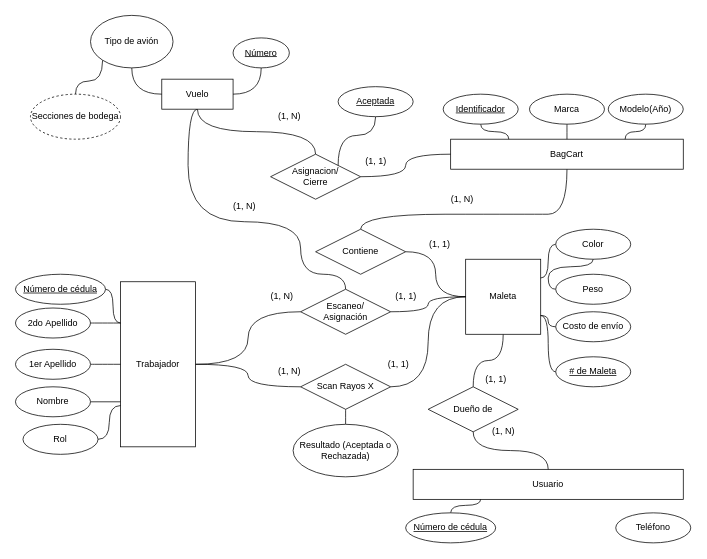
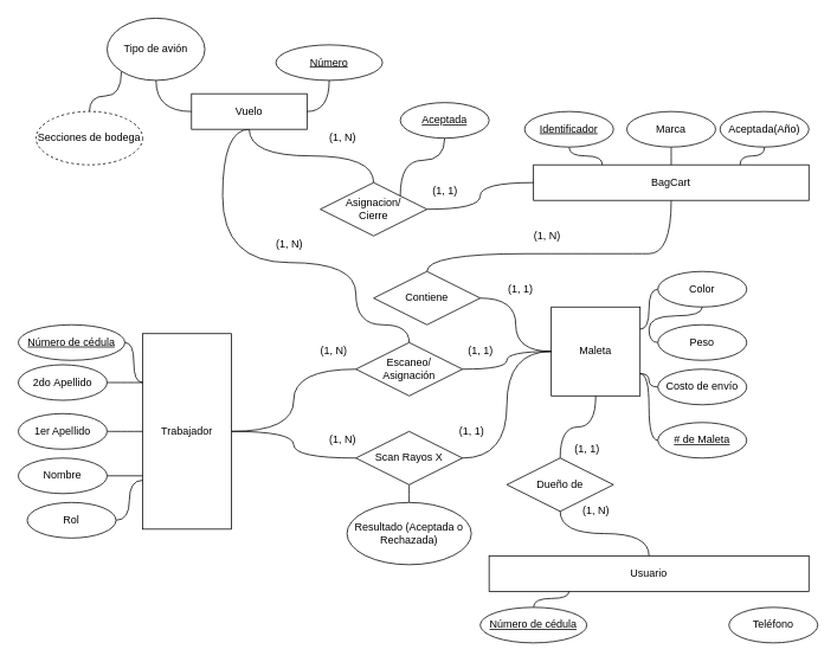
  <mxCell id="0" />
  <mxCell id="1" parent="0" />
  <mxCell id="2" style="edgeStyle=orthogonalEdgeStyle;html=1;exitX=1;exitY=0.5;exitDx=0;exitDy=0;entryX=0;entryY=0.5;entryDx=0;entryDy=0;endArrow=none;endFill=0;curved=1;" edge="1" parent="1" source="3" target="53"><mxGeometry relative="1" as="geometry" /></mxCell>
  <mxCell id="3" value="Trabajador" style="whiteSpace=wrap;html=1;align=center;" parent="1" vertex="1"><mxGeometry x="160" y="375" width="100" height="220" as="geometry" /></mxCell>
  <mxCell id="4" style="edgeStyle=orthogonalEdgeStyle;curved=1;html=1;exitX=1;exitY=0.5;exitDx=0;exitDy=0;endArrow=none;endFill=0;" parent="1" source="5" edge="1"><mxGeometry relative="1" as="geometry"><mxPoint x="160" y="535" as="targetPoint" /></mxGeometry></mxCell>
  <mxCell id="5" value="Nombre" style="ellipse;whiteSpace=wrap;html=1;align=center;" parent="1" vertex="1"><mxGeometry x="20" y="515" width="100" height="40" as="geometry" /></mxCell>
  <mxCell id="6" style="edgeStyle=orthogonalEdgeStyle;curved=1;html=1;exitX=1;exitY=0.5;exitDx=0;exitDy=0;entryX=0;entryY=0.5;entryDx=0;entryDy=0;endArrow=none;endFill=0;" parent="1" source="7" target="3" edge="1"><mxGeometry relative="1" as="geometry" /></mxCell>
  <mxCell id="7" value="1er Apellido" style="ellipse;whiteSpace=wrap;html=1;align=center;" parent="1" vertex="1"><mxGeometry x="20" y="465" width="100" height="40" as="geometry" /></mxCell>
  <mxCell id="8" style="edgeStyle=orthogonalEdgeStyle;curved=1;html=1;exitX=1;exitY=0.5;exitDx=0;exitDy=0;entryX=0;entryY=0.25;entryDx=0;entryDy=0;endArrow=none;endFill=0;" parent="1" source="9" target="3" edge="1"><mxGeometry relative="1" as="geometry" /></mxCell>
  <mxCell id="9" value="2do&amp;nbsp;Apellido" style="ellipse;whiteSpace=wrap;html=1;align=center;" parent="1" vertex="1"><mxGeometry x="20" y="410" width="100" height="40" as="geometry" /></mxCell>
  <mxCell id="10" style="edgeStyle=orthogonalEdgeStyle;curved=1;html=1;exitX=1;exitY=0.5;exitDx=0;exitDy=0;entryX=0;entryY=0.25;entryDx=0;entryDy=0;endArrow=none;endFill=0;" parent="1" source="11" target="3" edge="1"><mxGeometry relative="1" as="geometry" /></mxCell>
  <mxCell id="11" value="Número de cédula" style="ellipse;whiteSpace=wrap;html=1;align=center;fontStyle=4;" parent="1" vertex="1"><mxGeometry x="20" y="365" width="120" height="40" as="geometry" /></mxCell>
  <mxCell id="12" style="edgeStyle=orthogonalEdgeStyle;curved=1;html=1;exitX=1;exitY=0.5;exitDx=0;exitDy=0;entryX=0;entryY=0.75;entryDx=0;entryDy=0;endArrow=none;endFill=0;" parent="1" source="13" target="3" edge="1"><mxGeometry relative="1" as="geometry" /></mxCell>
  <mxCell id="13" value="Rol" style="ellipse;whiteSpace=wrap;html=1;align=center;" parent="1" vertex="1"><mxGeometry x="30" y="565" width="100" height="40" as="geometry" /></mxCell>
  <mxCell id="14" style="edgeStyle=orthogonalEdgeStyle;curved=1;html=1;exitX=0.5;exitY=1;exitDx=0;exitDy=0;entryX=0.5;entryY=0;entryDx=0;entryDy=0;endArrow=none;endFill=0;" parent="1" source="15" target="29" edge="1"><mxGeometry relative="1" as="geometry" /></mxCell>
  <mxCell id="15" value="Maleta" style="whiteSpace=wrap;html=1;align=center;" parent="1" vertex="1"><mxGeometry x="620" y="345" width="100" height="100" as="geometry" /></mxCell>
  <mxCell id="16" style="edgeStyle=orthogonalEdgeStyle;curved=1;html=1;exitX=0;exitY=0.5;exitDx=0;exitDy=0;entryX=1;entryY=0.75;entryDx=0;entryDy=0;endArrow=none;endFill=0;" parent="1" source="17" target="15" edge="1"><mxGeometry relative="1" as="geometry" /></mxCell>
  <mxCell id="17" value="# de Maleta" style="ellipse;whiteSpace=wrap;html=1;align=center;fontStyle=4;" parent="1" vertex="1"><mxGeometry x="740" y="475" width="100" height="40" as="geometry" /></mxCell>
  <mxCell id="18" style="edgeStyle=orthogonalEdgeStyle;curved=1;html=1;exitX=0;exitY=0.5;exitDx=0;exitDy=0;entryX=1;entryY=0.75;entryDx=0;entryDy=0;endArrow=none;endFill=0;" parent="1" source="19" target="15" edge="1"><mxGeometry relative="1" as="geometry" /></mxCell>
  <mxCell id="19" value="Costo de envío" style="ellipse;whiteSpace=wrap;html=1;align=center;" parent="1" vertex="1"><mxGeometry x="740" y="415" width="100" height="40" as="geometry" /></mxCell>
  <mxCell id="20" style="edgeStyle=orthogonalEdgeStyle;curved=1;html=1;exitX=0;exitY=0.5;exitDx=0;exitDy=0;entryX=1;entryY=0.25;entryDx=0;entryDy=0;endArrow=none;endFill=0;" parent="1" source="21" target="15" edge="1"><mxGeometry relative="1" as="geometry" /></mxCell>
  <mxCell id="21" value="Color" style="ellipse;whiteSpace=wrap;html=1;align=center;" parent="1" vertex="1"><mxGeometry x="740" y="305" width="100" height="40" as="geometry" /></mxCell>
  <mxCell id="22" style="edgeStyle=orthogonalEdgeStyle;curved=1;html=1;exitX=0;exitY=0.5;exitDx=0;exitDy=0;endArrow=none;endFill=0;" parent="1" source="23" target="21" edge="1"><mxGeometry relative="1" as="geometry" /></mxCell>
  <mxCell id="23" value="Peso" style="ellipse;whiteSpace=wrap;html=1;align=center;" parent="1" vertex="1"><mxGeometry x="740" y="365" width="100" height="40" as="geometry" /></mxCell>
  <mxCell id="24" value="Usuario" style="whiteSpace=wrap;html=1;align=center;" parent="1" vertex="1"><mxGeometry x="550" y="625" width="360" height="40" as="geometry" /></mxCell>
  <mxCell id="25" style="edgeStyle=orthogonalEdgeStyle;curved=1;html=1;exitX=0.5;exitY=0;exitDx=0;exitDy=0;entryX=0.25;entryY=1;entryDx=0;entryDy=0;endArrow=none;endFill=0;" parent="1" source="26" target="24" edge="1"><mxGeometry relative="1" as="geometry" /></mxCell>
  <mxCell id="26" value="Número de cédula" style="ellipse;whiteSpace=wrap;html=1;align=center;fontStyle=4;" parent="1" vertex="1"><mxGeometry x="540" y="683" width="120" height="40" as="geometry" /></mxCell>
  <mxCell id="27" value="Teléfono" style="ellipse;whiteSpace=wrap;html=1;align=center;" parent="1" vertex="1"><mxGeometry x="820" y="683" width="100" height="40" as="geometry" /></mxCell>
  <mxCell id="28" style="edgeStyle=orthogonalEdgeStyle;html=1;exitX=0.5;exitY=1;exitDx=0;exitDy=0;entryX=0.5;entryY=0;entryDx=0;entryDy=0;endArrow=none;endFill=0;curved=1;" parent="1" source="29" target="24" edge="1"><mxGeometry relative="1" as="geometry" /></mxCell>
  <mxCell id="29" value="Dueño de" style="shape=rhombus;perimeter=rhombusPerimeter;whiteSpace=wrap;html=1;align=center;" parent="1" vertex="1"><mxGeometry x="570" y="515" width="120" height="60" as="geometry" /></mxCell>
  <mxCell id="30" style="edgeStyle=orthogonalEdgeStyle;curved=1;html=1;exitX=0.5;exitY=1;exitDx=0;exitDy=0;entryX=0.5;entryY=0;entryDx=0;entryDy=0;endArrow=none;endFill=0;" parent="1" source="31" target="39" edge="1"><mxGeometry relative="1" as="geometry"><Array as="points"><mxPoint x="705" y="285" /><mxPoint x="500" y="285" /></Array></mxGeometry></mxCell>
  <mxCell id="31" value="BagCart" style="whiteSpace=wrap;html=1;align=center;" parent="1" vertex="1"><mxGeometry x="600" y="185" width="310" height="40" as="geometry" /></mxCell>
  <mxCell id="32" style="edgeStyle=orthogonalEdgeStyle;curved=1;html=1;exitX=0.5;exitY=1;exitDx=0;exitDy=0;entryX=0.25;entryY=0;entryDx=0;entryDy=0;endArrow=none;endFill=0;" parent="1" source="33" target="31" edge="1"><mxGeometry relative="1" as="geometry" /></mxCell>
  <mxCell id="33" value="Identificador" style="ellipse;whiteSpace=wrap;html=1;align=center;fontStyle=4;" parent="1" vertex="1"><mxGeometry x="590" y="125" width="100" height="40" as="geometry" /></mxCell>
  <mxCell id="34" style="edgeStyle=orthogonalEdgeStyle;curved=1;html=1;exitX=0.5;exitY=1;exitDx=0;exitDy=0;entryX=0.5;entryY=0;entryDx=0;entryDy=0;endArrow=none;endFill=0;" parent="1" source="35" target="31" edge="1"><mxGeometry relative="1" as="geometry" /></mxCell>
  <mxCell id="35" value="Marca" style="ellipse;whiteSpace=wrap;html=1;align=center;" parent="1" vertex="1"><mxGeometry x="705" y="125" width="100" height="40" as="geometry" /></mxCell>
  <mxCell id="36" style="edgeStyle=orthogonalEdgeStyle;curved=1;html=1;exitX=0.5;exitY=1;exitDx=0;exitDy=0;entryX=0.75;entryY=0;entryDx=0;entryDy=0;endArrow=none;endFill=0;" parent="1" source="37" target="31" edge="1"><mxGeometry relative="1" as="geometry" /></mxCell>
- <mxCell id="37" value="Modelo(Año)" style="ellipse;whiteSpace=wrap;html=1;align=center;" parent="1" vertex="1"><mxGeometry x="810" y="125" width="100" height="40" as="geometry" /></mxCell>
+ <mxCell id="37" value="Aceptada(Año)" style="ellipse;whiteSpace=wrap;html=1;align=center;" parent="1" vertex="1"><mxGeometry x="810" y="125" width="100" height="40" as="geometry" /></mxCell>
  <mxCell id="38" style="edgeStyle=orthogonalEdgeStyle;curved=1;html=1;exitX=1;exitY=0.5;exitDx=0;exitDy=0;entryX=0;entryY=0.5;entryDx=0;entryDy=0;endArrow=none;endFill=0;" parent="1" source="39" target="15" edge="1"><mxGeometry relative="1" as="geometry" /></mxCell>
  <mxCell id="39" value="Contiene" style="shape=rhombus;perimeter=rhombusPerimeter;whiteSpace=wrap;html=1;align=center;" parent="1" vertex="1"><mxGeometry x="420" y="305" width="120" height="60" as="geometry" /></mxCell>
  <mxCell id="40" style="edgeStyle=orthogonalEdgeStyle;curved=1;html=1;exitX=0.5;exitY=1;exitDx=0;exitDy=0;entryX=0.5;entryY=0;entryDx=0;entryDy=0;endArrow=none;endFill=0;" parent="1" source="42" target="44" edge="1"><mxGeometry relative="1" as="geometry" /></mxCell>
  <mxCell id="41" style="edgeStyle=orthogonalEdgeStyle;html=1;exitX=0.5;exitY=1;exitDx=0;exitDy=0;entryX=0.5;entryY=0;entryDx=0;entryDy=0;endArrow=none;endFill=0;curved=1;" edge="1" parent="1" source="42" target="57"><mxGeometry relative="1" as="geometry"><Array as="points"><mxPoint x="250" y="145" /><mxPoint x="250" y="295" /><mxPoint x="400" y="295" /><mxPoint x="400" y="365" /><mxPoint x="460" y="365" /></Array></mxGeometry></mxCell>
- <mxCell id="42" value="Vuelo" style="whiteSpace=wrap;html=1;align=center;" parent="1" vertex="1"><mxGeometry x="215" y="105" width="95" height="40" as="geometry" /></mxCell>
+ <mxCell id="42" value="Vuelo" style="whiteSpace=wrap;html=1;align=center;" parent="1" vertex="1"><mxGeometry x="215" y="105" width="130" height="40" as="geometry" /></mxCell>
  <mxCell id="43" style="edgeStyle=orthogonalEdgeStyle;curved=1;html=1;exitX=1;exitY=0.5;exitDx=0;exitDy=0;entryX=0;entryY=0.5;entryDx=0;entryDy=0;endArrow=none;endFill=0;" parent="1" source="44" target="31" edge="1"><mxGeometry relative="1" as="geometry" /></mxCell>
  <mxCell id="44" value="Asignacion/&lt;br&gt;Cierre" style="shape=rhombus;perimeter=rhombusPerimeter;whiteSpace=wrap;html=1;align=center;" parent="1" vertex="1"><mxGeometry x="360" y="205" width="120" height="60" as="geometry" /></mxCell>
  <mxCell id="45" style="edgeStyle=orthogonalEdgeStyle;curved=1;html=1;exitX=0.5;exitY=1;exitDx=0;exitDy=0;entryX=0;entryY=0.5;entryDx=0;entryDy=0;endArrow=none;endFill=0;" parent="1" source="47" target="42" edge="1"><mxGeometry relative="1" as="geometry" /></mxCell>
  <mxCell id="46" style="edgeStyle=orthogonalEdgeStyle;curved=1;html=1;exitX=0;exitY=1;exitDx=0;exitDy=0;entryX=0.5;entryY=0;entryDx=0;entryDy=0;endArrow=none;endFill=0;" edge="1" parent="1" source="47" target="48"><mxGeometry relative="1" as="geometry" /></mxCell>
  <mxCell id="47" value="Tipo de avión" style="ellipse;whiteSpace=wrap;html=1;align=center;" parent="1" vertex="1"><mxGeometry x="120" y="20" width="110" height="70" as="geometry" /></mxCell>
  <mxCell id="48" value="Secciones de bodega" style="ellipse;whiteSpace=wrap;html=1;align=center;dashed=1;" parent="1" vertex="1"><mxGeometry x="40" y="125" width="120" height="60" as="geometry" /></mxCell>
  <mxCell id="49" style="edgeStyle=orthogonalEdgeStyle;curved=1;html=1;exitX=0.5;exitY=1;exitDx=0;exitDy=0;entryX=1;entryY=0.5;entryDx=0;entryDy=0;endArrow=none;endFill=0;" parent="1" source="50" target="42" edge="1"><mxGeometry relative="1" as="geometry" /></mxCell>
- <mxCell id="50" value="Número" style="ellipse;whiteSpace=wrap;html=1;align=center;fontStyle=4;" parent="1" vertex="1"><mxGeometry x="310" y="50" width="75" height="40" as="geometry" /></mxCell>
+ <mxCell id="50" value="Número" style="ellipse;whiteSpace=wrap;html=1;align=center;fontStyle=4;" parent="1" vertex="1"><mxGeometry x="310" y="50" width="120" height="40" as="geometry" /></mxCell>
  <mxCell id="51" style="edgeStyle=orthogonalEdgeStyle;curved=1;html=1;exitX=1;exitY=0.5;exitDx=0;exitDy=0;entryX=0;entryY=0.5;entryDx=0;entryDy=0;endArrow=none;endFill=0;" parent="1" source="53" target="15" edge="1"><mxGeometry relative="1" as="geometry" /></mxCell>
  <mxCell id="52" style="edgeStyle=orthogonalEdgeStyle;curved=1;html=1;exitX=0.5;exitY=1;exitDx=0;exitDy=0;entryX=0.5;entryY=0;entryDx=0;entryDy=0;endArrow=none;endFill=0;" parent="1" source="53" target="54" edge="1"><mxGeometry relative="1" as="geometry" /></mxCell>
  <mxCell id="53" value="Scan Rayos X" style="shape=rhombus;perimeter=rhombusPerimeter;whiteSpace=wrap;html=1;align=center;" parent="1" vertex="1"><mxGeometry x="400" y="485" width="120" height="60" as="geometry" /></mxCell>
  <mxCell id="54" value="Resultado (Aceptada o Rechazada)" style="ellipse;whiteSpace=wrap;html=1;align=center;" parent="1" vertex="1"><mxGeometry x="390" y="565" width="140" height="70" as="geometry" /></mxCell>
  <mxCell id="55" style="edgeStyle=orthogonalEdgeStyle;curved=1;html=1;exitX=1;exitY=0.5;exitDx=0;exitDy=0;entryX=0;entryY=0.5;entryDx=0;entryDy=0;endArrow=none;endFill=0;" edge="1" parent="1" source="57" target="15"><mxGeometry relative="1" as="geometry" /></mxCell>
  <mxCell id="56" style="edgeStyle=orthogonalEdgeStyle;curved=1;html=1;exitX=0;exitY=0.5;exitDx=0;exitDy=0;entryX=1;entryY=0.5;entryDx=0;entryDy=0;endArrow=none;endFill=0;" edge="1" parent="1" source="57" target="3"><mxGeometry relative="1" as="geometry" /></mxCell>
  <mxCell id="57" value="Escaneo/&lt;br&gt;Asignación" style="shape=rhombus;perimeter=rhombusPerimeter;whiteSpace=wrap;html=1;align=center;" vertex="1" parent="1"><mxGeometry x="400" y="385" width="120" height="60" as="geometry" /></mxCell>
  <mxCell id="58" value="(1, N)" style="text;html=1;align=center;verticalAlign=middle;resizable=0;points=[];autosize=1;strokeColor=none;fillColor=none;" vertex="1" parent="1"><mxGeometry x="350" y="385" width="50" height="20" as="geometry" /></mxCell>
  <mxCell id="59" value="(1, N)" style="text;html=1;align=center;verticalAlign=middle;resizable=0;points=[];autosize=1;strokeColor=none;fillColor=none;" vertex="1" parent="1"><mxGeometry x="360" y="485" width="50" height="20" as="geometry" /></mxCell>
  <mxCell id="60" value="(1, 1)" style="text;html=1;align=center;verticalAlign=middle;resizable=0;points=[];autosize=1;strokeColor=none;fillColor=none;" vertex="1" parent="1"><mxGeometry x="510" y="475" width="40" height="20" as="geometry" /></mxCell>
  <mxCell id="61" value="(1, 1)" style="text;html=1;align=center;verticalAlign=middle;resizable=0;points=[];autosize=1;strokeColor=none;fillColor=none;" vertex="1" parent="1"><mxGeometry x="520" y="385" width="40" height="20" as="geometry" /></mxCell>
  <mxCell id="62" value="(1, 1)" style="text;html=1;align=center;verticalAlign=middle;resizable=0;points=[];autosize=1;strokeColor=none;fillColor=none;" vertex="1" parent="1"><mxGeometry x="565" y="315" width="40" height="20" as="geometry" /></mxCell>
  <mxCell id="63" value="(1, 1)" style="text;html=1;align=center;verticalAlign=middle;resizable=0;points=[];autosize=1;strokeColor=none;fillColor=none;" vertex="1" parent="1"><mxGeometry x="640" y="495" width="40" height="20" as="geometry" /></mxCell>
  <mxCell id="64" value="(1, N)" style="text;html=1;align=center;verticalAlign=middle;resizable=0;points=[];autosize=1;strokeColor=none;fillColor=none;" vertex="1" parent="1"><mxGeometry x="645" y="565" width="50" height="20" as="geometry" /></mxCell>
  <mxCell id="65" value="(1, N)" style="text;html=1;align=center;verticalAlign=middle;resizable=0;points=[];autosize=1;strokeColor=none;fillColor=none;" vertex="1" parent="1"><mxGeometry x="590" width="50" height="20" as="geometry" y="255" /></mxCell>
  <mxCell id="66" value="(1, 1)" style="text;html=1;align=center;verticalAlign=middle;resizable=0;points=[];autosize=1;strokeColor=none;fillColor=none;" vertex="1" parent="1"><mxGeometry x="480" y="205" width="40" height="20" as="geometry" /></mxCell>
  <mxCell id="67" style="edgeStyle=orthogonalEdgeStyle;curved=1;html=1;exitX=0.5;exitY=1;exitDx=0;exitDy=0;entryX=1;entryY=0;entryDx=0;entryDy=0;endArrow=none;endFill=0;" edge="1" parent="1" source="68" target="44"><mxGeometry relative="1" as="geometry" /></mxCell>
  <mxCell id="68" value="Aceptada" style="ellipse;whiteSpace=wrap;html=1;align=center;fontStyle=4;" vertex="1" parent="1"><mxGeometry x="450" y="115" width="100" height="40" as="geometry" /></mxCell>
  <mxCell id="69" value="(1, N)" style="text;html=1;align=center;verticalAlign=middle;resizable=0;points=[];autosize=1;strokeColor=none;fillColor=none;" vertex="1" parent="1"><mxGeometry x="300" y="265" width="50" height="20" as="geometry" /></mxCell>
  <mxCell id="70" value="(1, N)" style="text;html=1;align=center;verticalAlign=middle;resizable=0;points=[];autosize=1;strokeColor=none;fillColor=none;" vertex="1" parent="1"><mxGeometry x="360" y="145" width="50" height="20" as="geometry" /></mxCell>
